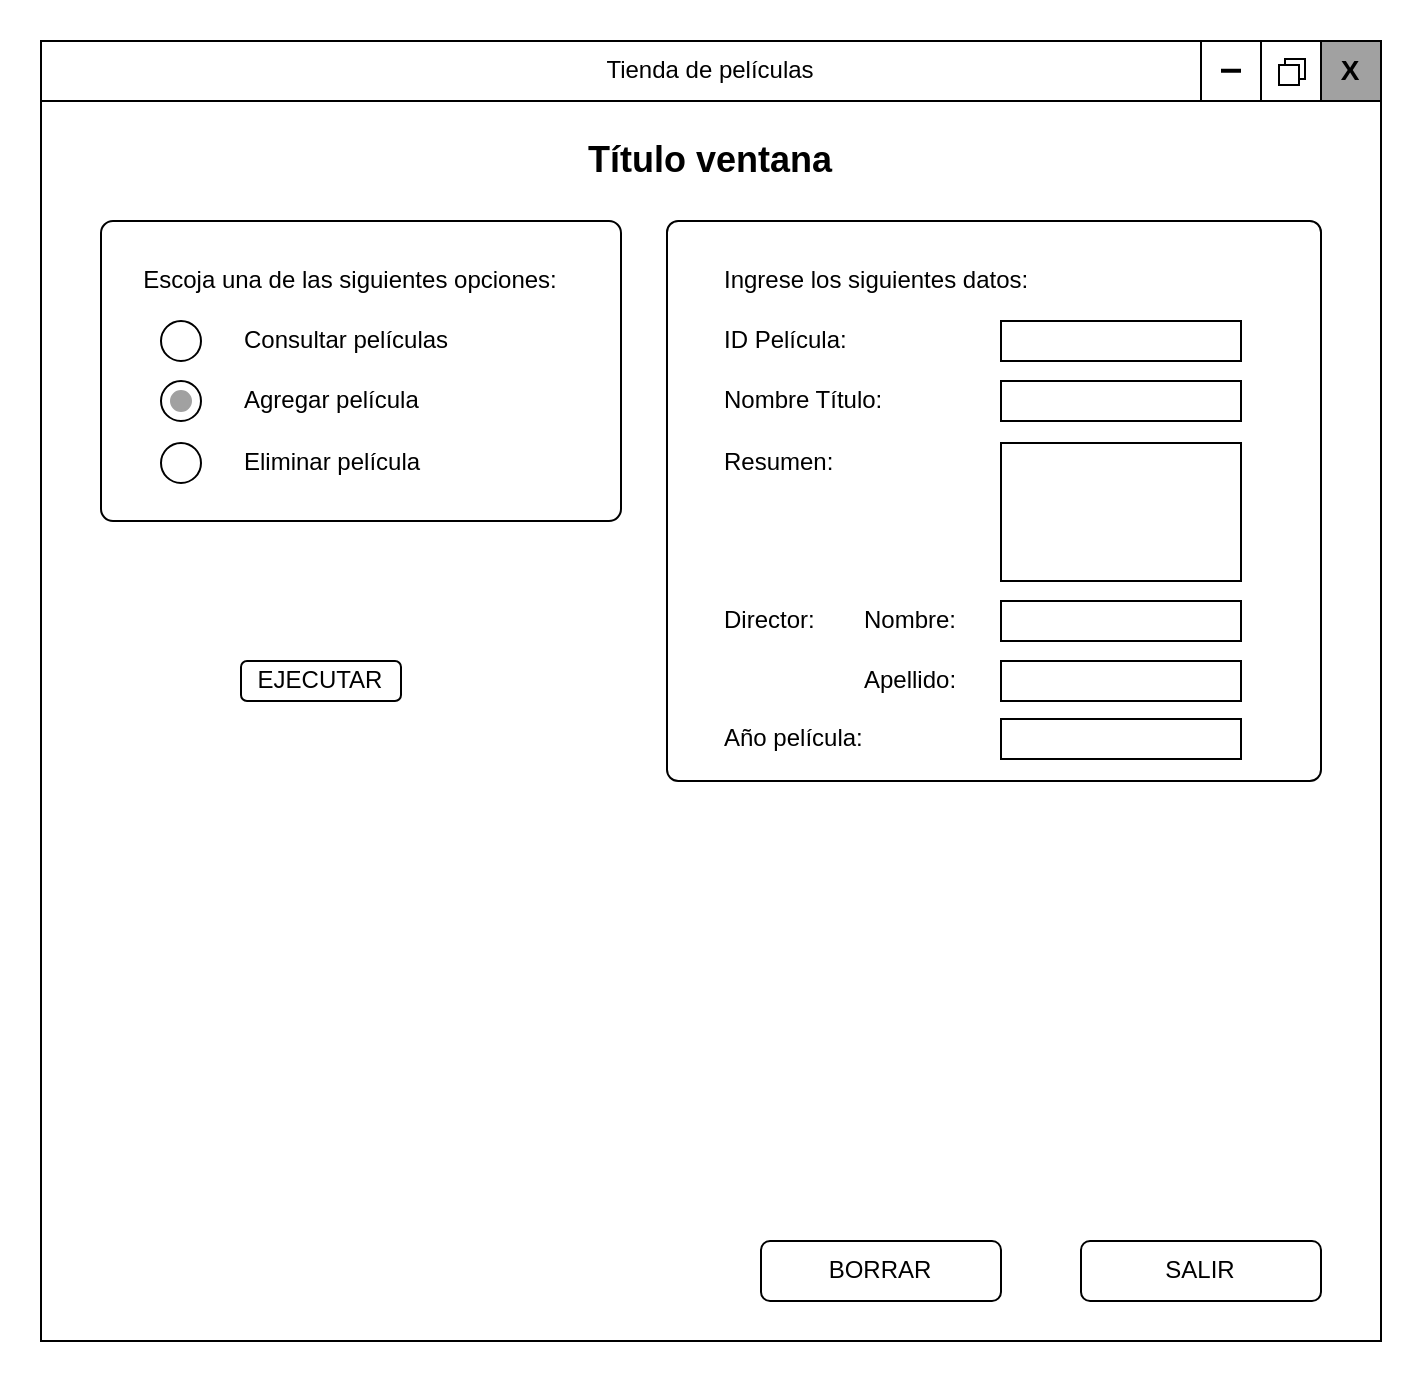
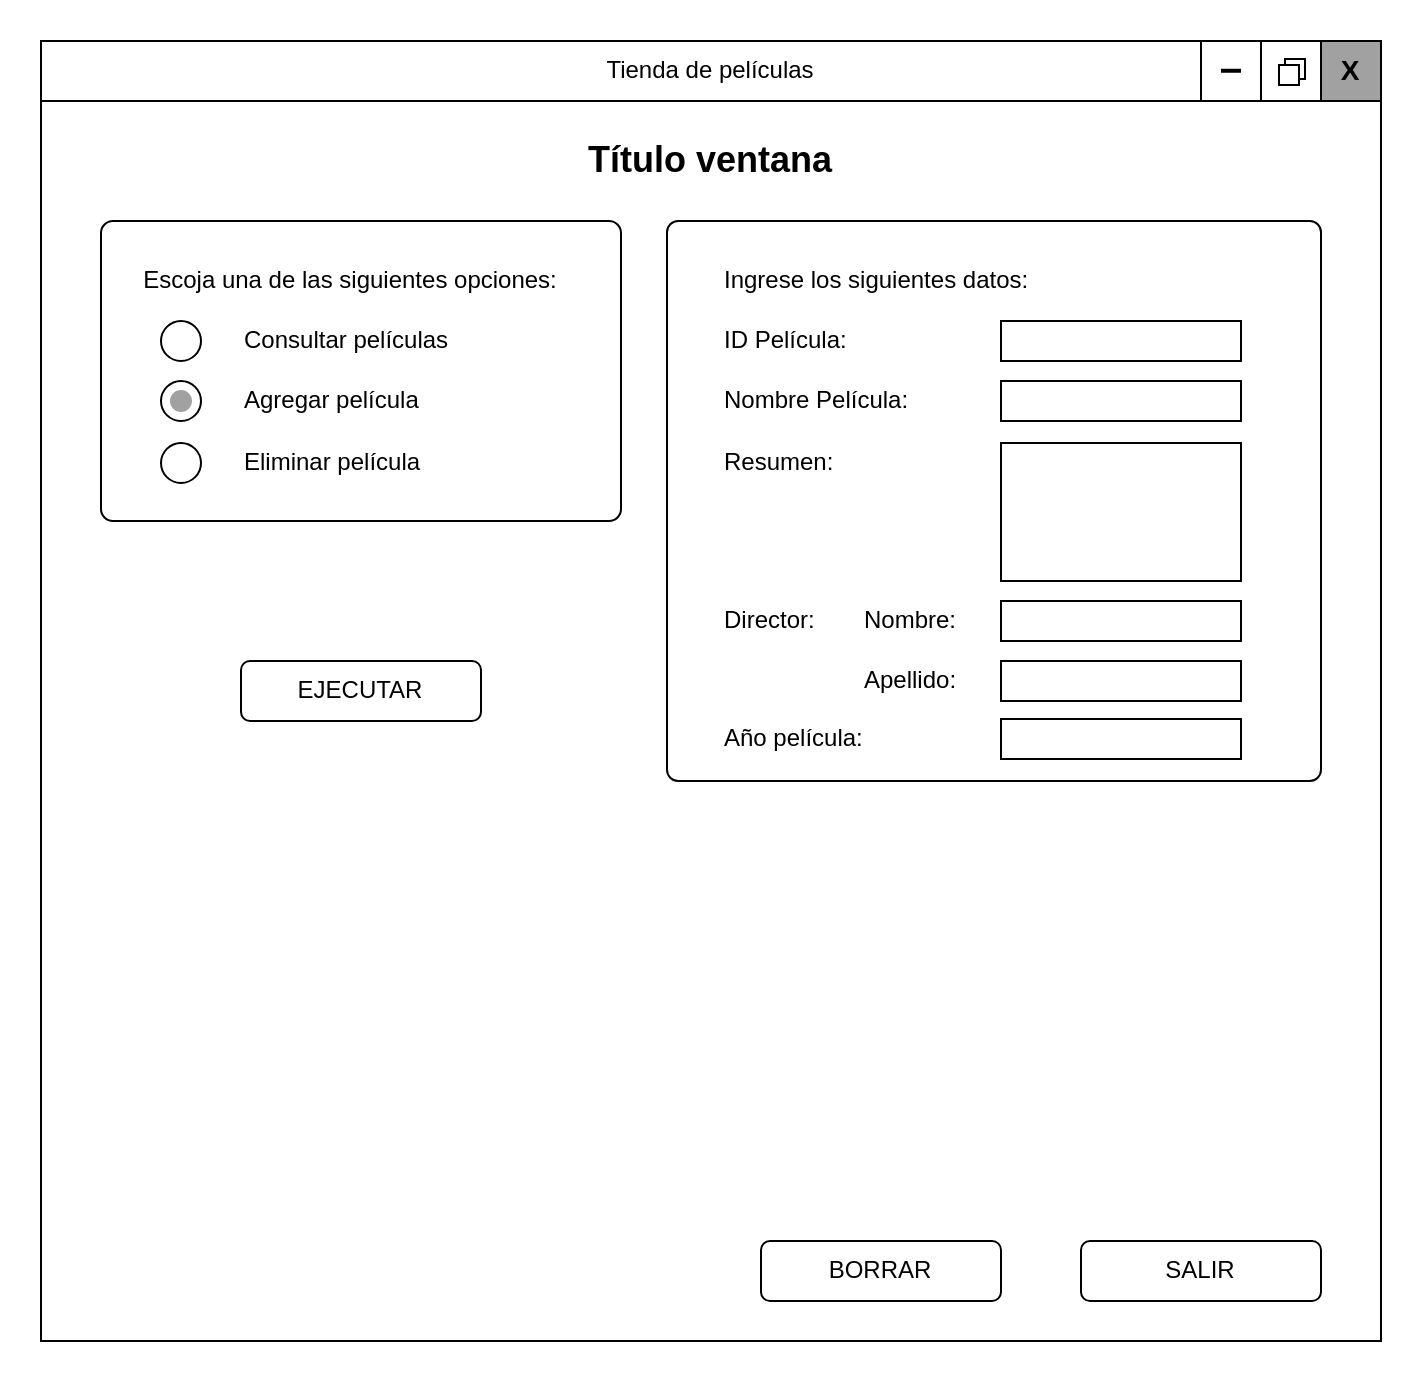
  <mxCell id="0" />
  <mxCell id="1" parent="0" />
  <mxCell id="2" value="" style="rounded=0;whiteSpace=wrap;html=1;" parent="1" vertex="1"><mxGeometry x="20" y="20" width="670" height="650" as="geometry" /></mxCell>
  <mxCell id="3" value="" style="rounded=1;whiteSpace=wrap;html=1;arcSize=2;" parent="1" vertex="1"><mxGeometry x="333" y="110" width="327" height="280" as="geometry" /></mxCell>
  <mxCell id="4" value="" style="rounded=1;whiteSpace=wrap;html=1;arcSize=4;" parent="1" vertex="1"><mxGeometry x="50" y="110" width="260" height="150" as="geometry" /></mxCell>
  <mxCell id="5" value="Escoja una de las siguientes opciones:" style="text;html=1;strokeColor=none;fillColor=none;align=center;verticalAlign=middle;whiteSpace=wrap;rounded=0;" parent="1" vertex="1"><mxGeometry x="60" y="130" width="230" height="20" as="geometry" /></mxCell>
  <mxCell id="6" value="" style="ellipse;whiteSpace=wrap;html=1;aspect=fixed;" parent="1" vertex="1"><mxGeometry x="80" y="160" width="20" height="20" as="geometry" /></mxCell>
  <mxCell id="7" value="Consultar películas" style="text;html=1;strokeColor=none;fillColor=none;align=left;verticalAlign=middle;whiteSpace=wrap;rounded=0;" parent="1" vertex="1"><mxGeometry x="120" y="160" width="130" height="20" as="geometry" /></mxCell>
  <mxCell id="8" value="" style="ellipse;whiteSpace=wrap;html=1;aspect=fixed;" parent="1" vertex="1"><mxGeometry x="80" y="190" width="20" height="20" as="geometry" /></mxCell>
  <mxCell id="9" value="Agregar película" style="text;html=1;strokeColor=none;fillColor=none;align=left;verticalAlign=middle;whiteSpace=wrap;rounded=0;" parent="1" vertex="1"><mxGeometry x="120" y="190" width="130" height="20" as="geometry" /></mxCell>
  <mxCell id="10" value="" style="ellipse;whiteSpace=wrap;html=1;aspect=fixed;" parent="1" vertex="1"><mxGeometry x="80" y="221" width="20" height="20" as="geometry" /></mxCell>
  <mxCell id="11" value="Eliminar película" style="text;html=1;strokeColor=none;fillColor=none;align=left;verticalAlign=middle;whiteSpace=wrap;rounded=0;" parent="1" vertex="1"><mxGeometry x="120" y="221" width="130" height="20" as="geometry" /></mxCell>
  <mxCell id="12" value="ID Película:" style="text;html=1;strokeColor=none;fillColor=none;align=left;verticalAlign=middle;whiteSpace=wrap;rounded=0;" parent="1" vertex="1"><mxGeometry x="360" y="160" width="130" height="20" as="geometry" /></mxCell>
- <mxCell id="13" value="Nombre Título:" style="text;html=1;strokeColor=none;fillColor=none;align=left;verticalAlign=middle;whiteSpace=wrap;rounded=0;" parent="1" vertex="1"><mxGeometry x="360" y="190" width="130" height="20" as="geometry" /></mxCell>
+ <mxCell id="13" value="Nombre Película:" style="text;html=1;strokeColor=none;fillColor=none;align=left;verticalAlign=middle;whiteSpace=wrap;rounded=0;" parent="1" vertex="1"><mxGeometry x="360" y="190" width="130" height="20" as="geometry" /></mxCell>
  <mxCell id="14" value="Resumen:" style="text;html=1;strokeColor=none;fillColor=none;align=left;verticalAlign=middle;whiteSpace=wrap;rounded=0;" parent="1" vertex="1"><mxGeometry x="360" y="221" width="130" height="20" as="geometry" /></mxCell>
  <mxCell id="15" value="Director:" style="text;html=1;strokeColor=none;fillColor=none;align=left;verticalAlign=middle;whiteSpace=wrap;rounded=0;" parent="1" vertex="1"><mxGeometry x="360" y="300" width="130" height="20" as="geometry" /></mxCell>
  <mxCell id="16" value="Nombre:" style="text;html=1;strokeColor=none;fillColor=none;align=left;verticalAlign=middle;whiteSpace=wrap;rounded=0;" parent="1" vertex="1"><mxGeometry x="430" y="300" width="130" height="20" as="geometry" /></mxCell>
  <mxCell id="17" value="Apellido:" style="text;html=1;strokeColor=none;fillColor=none;align=left;verticalAlign=middle;whiteSpace=wrap;rounded=0;" parent="1" vertex="1"><mxGeometry x="430" y="330" width="130" height="20" as="geometry" /></mxCell>
  <mxCell id="18" value="Año película:" style="text;html=1;strokeColor=none;fillColor=none;align=left;verticalAlign=middle;whiteSpace=wrap;rounded=0;" parent="1" vertex="1"><mxGeometry x="360" y="359" width="130" height="20" as="geometry" /></mxCell>
  <mxCell id="19" value="Ingrese los siguientes datos:" style="text;html=1;strokeColor=none;fillColor=none;align=left;verticalAlign=middle;whiteSpace=wrap;rounded=0;" parent="1" vertex="1"><mxGeometry x="360" y="130" width="230" height="20" as="geometry" /></mxCell>
  <mxCell id="20" value="" style="rounded=0;whiteSpace=wrap;html=1;" parent="1" vertex="1"><mxGeometry x="500" y="160" width="120" height="20" as="geometry" /></mxCell>
  <mxCell id="21" value="" style="rounded=0;whiteSpace=wrap;html=1;" parent="1" vertex="1"><mxGeometry x="500" y="190" width="120" height="20" as="geometry" /></mxCell>
  <mxCell id="22" value="" style="rounded=0;whiteSpace=wrap;html=1;" parent="1" vertex="1"><mxGeometry x="500" y="221" width="120" height="69" as="geometry" /></mxCell>
  <mxCell id="23" value="" style="rounded=0;whiteSpace=wrap;html=1;" parent="1" vertex="1"><mxGeometry x="500" y="300" width="120" height="20" as="geometry" /></mxCell>
  <mxCell id="24" value="" style="rounded=0;whiteSpace=wrap;html=1;" parent="1" vertex="1"><mxGeometry x="500" y="330" width="120" height="20" as="geometry" /></mxCell>
  <mxCell id="25" value="" style="rounded=0;whiteSpace=wrap;html=1;" parent="1" vertex="1"><mxGeometry x="500" y="359" width="120" height="20" as="geometry" /></mxCell>
  <mxCell id="26" value="Tienda de películas" style="rounded=0;whiteSpace=wrap;html=1;" parent="1" vertex="1"><mxGeometry x="20" y="20" width="670" height="30" as="geometry" /></mxCell>
  <mxCell id="27" value="&lt;b&gt;&lt;font style=&quot;font-size: 14px&quot;&gt;X&lt;/font&gt;&lt;/b&gt;" style="rounded=0;whiteSpace=wrap;html=1;fillColor=#a1a1a1;" parent="1" vertex="1"><mxGeometry x="660" y="20" width="30" height="30" as="geometry" /></mxCell>
  <mxCell id="28" value="" style="rounded=0;whiteSpace=wrap;html=1;" parent="1" vertex="1"><mxGeometry x="630" y="20" width="30" height="30" as="geometry" /></mxCell>
  <mxCell id="29" value="" style="rounded=0;whiteSpace=wrap;html=1;" parent="1" vertex="1"><mxGeometry x="600" y="20" width="30" height="30" as="geometry" /></mxCell>
  <mxCell id="30" value="" style="rounded=0;whiteSpace=wrap;html=1;" parent="1" vertex="1"><mxGeometry x="642" y="29" width="10" height="10" as="geometry" /></mxCell>
  <mxCell id="31" value="" style="rounded=0;whiteSpace=wrap;html=1;" parent="1" vertex="1"><mxGeometry x="639" y="32" width="10" height="10" as="geometry" /></mxCell>
  <mxCell id="32" value="" style="shape=link;html=1;width=-1;" parent="1" edge="1"><mxGeometry width="100" relative="1" as="geometry"><mxPoint x="610" y="34.83" as="sourcePoint" /><mxPoint x="620" y="34.83" as="targetPoint" /></mxGeometry></mxCell>
- <mxCell id="33" value="EJECUTAR" style="rounded=1;whiteSpace=wrap;html=1;" parent="1" vertex="1"><mxGeometry x="120" y="330" width="80" height="20" as="geometry" /></mxCell>
+ <mxCell id="33" value="EJECUTAR" style="rounded=1;whiteSpace=wrap;html=1;" parent="1" vertex="1"><mxGeometry x="120" y="330" width="120" height="30" as="geometry" /></mxCell>
  <mxCell id="34" value="SALIR" style="rounded=1;whiteSpace=wrap;html=1;" parent="1" vertex="1"><mxGeometry x="540" y="620" width="120" height="30" as="geometry" /></mxCell>
  <mxCell id="35" value="BORRAR" style="rounded=1;whiteSpace=wrap;html=1;" parent="1" vertex="1"><mxGeometry x="380" y="620" width="120" height="30" as="geometry" /></mxCell>
  <mxCell id="36" value="&lt;b&gt;&lt;font style=&quot;font-size: 18px&quot;&gt;Título ventana&lt;/font&gt;&lt;/b&gt;" style="text;html=1;strokeColor=none;fillColor=none;align=center;verticalAlign=middle;whiteSpace=wrap;rounded=0;" vertex="1" parent="1"><mxGeometry x="100" y="70" width="510" height="20" as="geometry" /></mxCell>
  <mxCell id="37" value="" style="ellipse;whiteSpace=wrap;html=1;aspect=fixed;fillColor=#A1A1A1;strokeColor=#A1A1A1;" vertex="1" parent="1"><mxGeometry x="85" y="195" width="10" height="10" as="geometry" /></mxCell>
